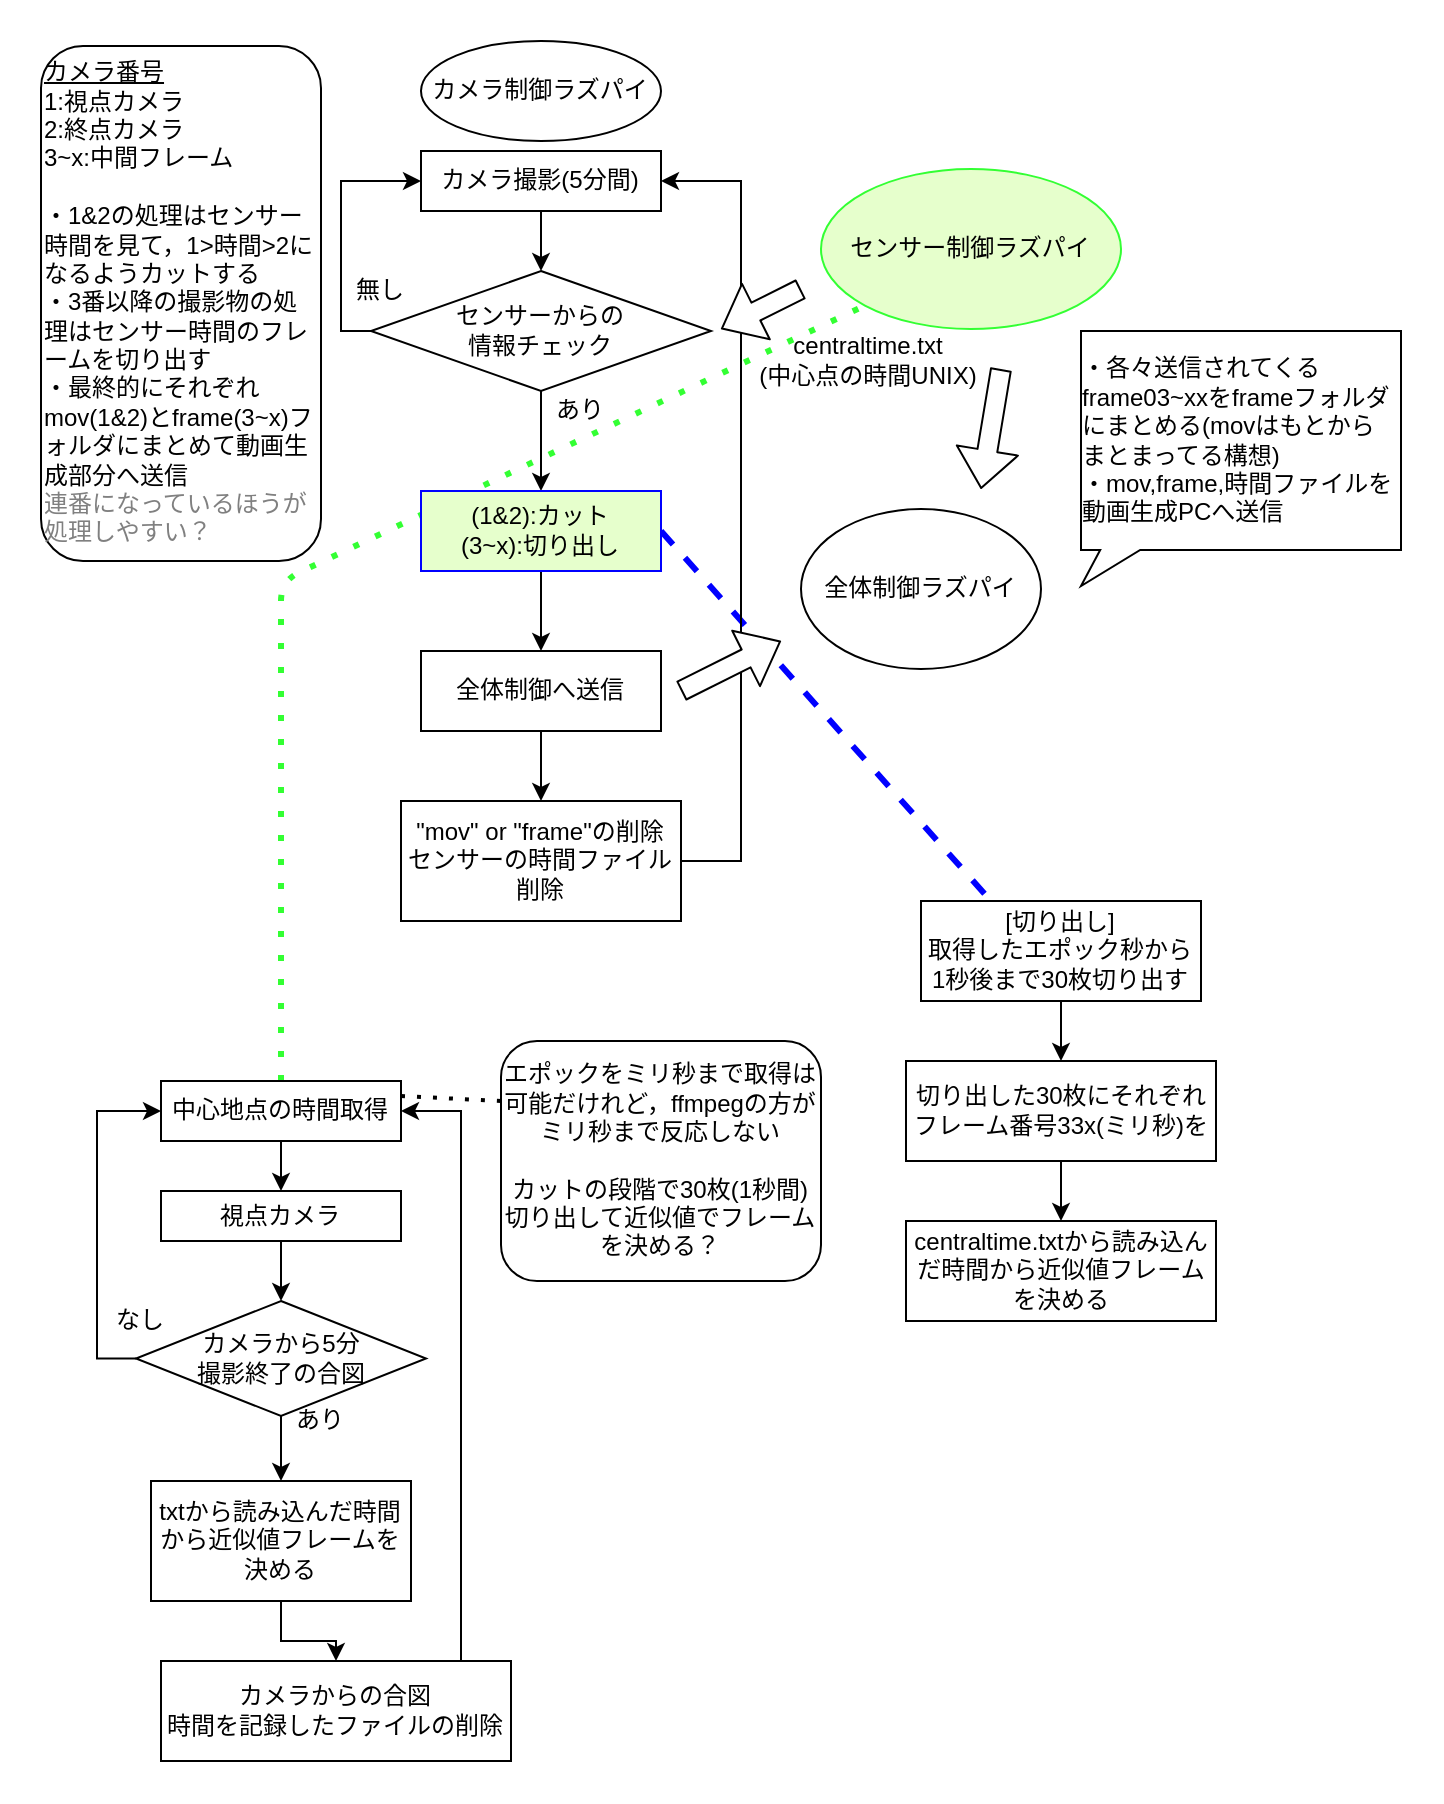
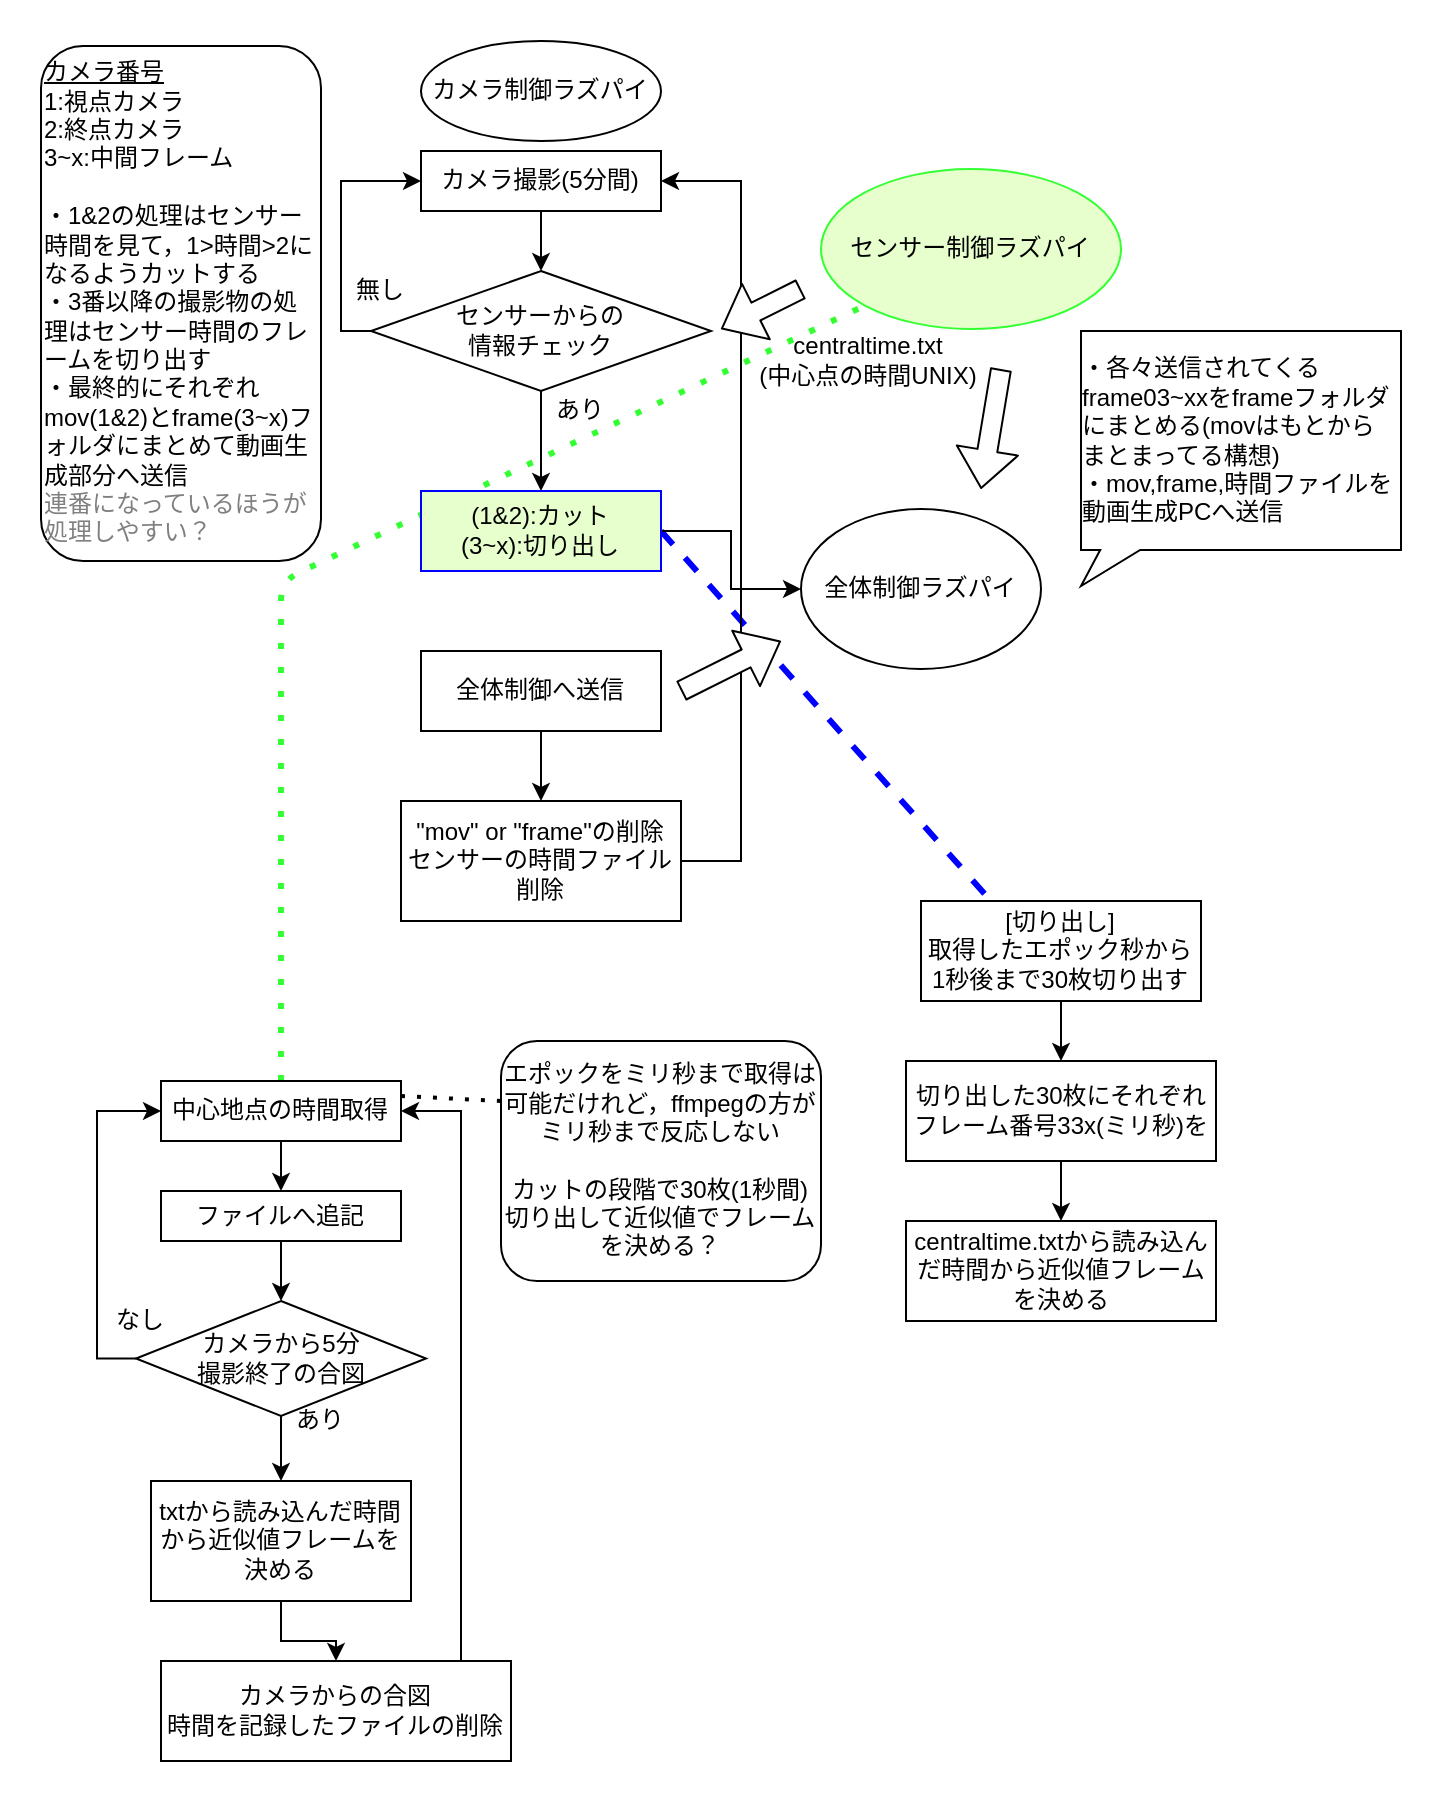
  <mxCell id="0" />
  <mxCell id="1" parent="0" />
  <mxCell id="2" value="" style="endArrow=none;dashed=1;html=1;strokeWidth=3;fillColor=#FFFFFF;exitX=1;exitY=0.5;exitDx=0;exitDy=0;entryX=0.25;entryY=0;entryDx=0;entryDy=0;strokeColor=#0000FF;" edge="1" parent="1" source="12" target="42"><mxGeometry width="50" height="50" relative="1" as="geometry"><mxPoint x="520" y="430" as="sourcePoint" /><mxPoint x="520" y="490" as="targetPoint" /></mxGeometry></mxCell>
  <mxCell id="3" value="" style="endArrow=none;dashed=1;html=1;dashPattern=1 3;strokeWidth=3;entryX=0;entryY=1;entryDx=0;entryDy=0;exitX=0.5;exitY=0;exitDx=0;exitDy=0;fillColor=#cdeb8b;strokeColor=#33FF33;" edge="1" parent="1" source="27" target="19"><mxGeometry width="50" height="50" relative="1" as="geometry"><mxPoint x="140" y="530" as="sourcePoint" /><mxPoint x="200" y="310" as="targetPoint" /><Array as="points"><mxPoint x="140" y="290" /></Array></mxGeometry></mxCell>
  <mxCell id="4" style="edgeStyle=orthogonalEdgeStyle;rounded=0;orthogonalLoop=1;jettySize=auto;html=1;entryX=1;entryY=0.5;entryDx=0;entryDy=0;" edge="1" parent="1" source="20" target="6"><mxGeometry relative="1" as="geometry"><mxPoint x="380" y="80" as="targetPoint" /><Array as="points"><mxPoint x="370" y="430" /><mxPoint x="370" y="90" /></Array></mxGeometry></mxCell>
  <mxCell id="5" style="edgeStyle=orthogonalEdgeStyle;rounded=0;orthogonalLoop=1;jettySize=auto;html=1;exitX=0.5;exitY=1;exitDx=0;exitDy=0;" edge="1" parent="1" source="6" target="9"><mxGeometry relative="1" as="geometry" /></mxCell>
  <mxCell id="6" value="カメラ撮影(5分間)" style="rounded=0;whiteSpace=wrap;html=1;" vertex="1" parent="1"><mxGeometry x="210" y="75" width="120" height="30" as="geometry" /></mxCell>
  <mxCell id="7" style="edgeStyle=orthogonalEdgeStyle;rounded=0;orthogonalLoop=1;jettySize=auto;html=1;exitX=0;exitY=0.5;exitDx=0;exitDy=0;entryX=0;entryY=0.5;entryDx=0;entryDy=0;" edge="1" parent="1" source="9" target="6"><mxGeometry relative="1" as="geometry"><Array as="points"><mxPoint x="170" y="165" /><mxPoint x="170" y="90" /></Array></mxGeometry></mxCell>
  <mxCell id="8" style="edgeStyle=orthogonalEdgeStyle;rounded=0;orthogonalLoop=1;jettySize=auto;html=1;exitX=0.5;exitY=1;exitDx=0;exitDy=0;" edge="1" parent="1" source="9" target="12"><mxGeometry relative="1" as="geometry" /></mxCell>
  <mxCell id="9" value="センサーからの&lt;br&gt;情報チェック" style="rhombus;whiteSpace=wrap;html=1;" vertex="1" parent="1"><mxGeometry x="185" y="135" width="170" height="60" as="geometry" /></mxCell>
  <mxCell id="10" value="無し" style="text;html=1;strokeColor=none;fillColor=none;align=center;verticalAlign=middle;whiteSpace=wrap;rounded=0;" vertex="1" parent="1"><mxGeometry x="170" y="135" width="40" height="20" as="geometry" /></mxCell>
- <mxCell id="11" value="" style="edgeStyle=orthogonalEdgeStyle;rounded=0;orthogonalLoop=1;jettySize=auto;html=1;" edge="1" parent="1" source="12" target="15"><mxGeometry relative="1" as="geometry" /></mxCell>
+ <mxCell id="11" value="" style="edgeStyle=orthogonalEdgeStyle;rounded=0;orthogonalLoop=1;jettySize=auto;html=1;" edge="1" parent="1" source="12" target="18"><mxGeometry relative="1" as="geometry" /></mxCell>
  <mxCell id="12" value="(1&amp;amp;2):カット&lt;br&gt;(3~x):切り出し" style="rounded=0;whiteSpace=wrap;html=1;strokeColor=#0000FF;fillColor=#e6ffcc;" vertex="1" parent="1"><mxGeometry x="210" y="245" width="120" height="40" as="geometry" /></mxCell>
  <mxCell id="13" value="&lt;u&gt;カメラ番号&lt;/u&gt;&lt;br&gt;1:視点カメラ&lt;br&gt;2:終点カメラ&lt;br&gt;3~x:中間フレーム&lt;br&gt;&lt;br&gt;・1&amp;amp;2の処理はセンサー時間を見て，1&amp;gt;時間&amp;gt;2になるようカットする&lt;br&gt;・3番以降の撮影物の処理はセンサー時間のフレームを切り出す&lt;br&gt;・最終的にそれぞれmov(1&amp;amp;2)とframe(3~x)フォルダにまとめて動画生成部分へ送信&lt;br&gt;&lt;font color=&quot;#808080&quot;&gt;連番になっているほうが処理しやすい？&lt;/font&gt;" style="text;html=1;fillColor=none;align=left;verticalAlign=middle;whiteSpace=wrap;rounded=1;strokeColor=#000000;" vertex="1" parent="1"><mxGeometry y="22.5" width="140" height="257.5" as="geometry" x="20" /></mxCell>
  <mxCell id="14" value="" style="edgeStyle=orthogonalEdgeStyle;rounded=0;orthogonalLoop=1;jettySize=auto;html=1;" edge="1" parent="1" source="15" target="20"><mxGeometry relative="1" as="geometry" /></mxCell>
  <mxCell id="15" value="全体制御へ送信" style="whiteSpace=wrap;html=1;rounded=0;" vertex="1" parent="1"><mxGeometry x="210" y="325" width="120" height="40" as="geometry" /></mxCell>
  <mxCell id="16" value="あり" style="text;html=1;strokeColor=none;fillColor=none;align=center;verticalAlign=middle;whiteSpace=wrap;rounded=0;" vertex="1" parent="1"><mxGeometry x="270" y="195" width="40" height="20" as="geometry" /></mxCell>
  <mxCell id="17" value="" style="shape=flexArrow;endArrow=classic;html=1;fillColor=#FFFFFF;" edge="1" parent="1"><mxGeometry width="50" height="50" relative="1" as="geometry"><mxPoint x="340" y="345" as="sourcePoint" /><mxPoint x="390" y="320" as="targetPoint" /></mxGeometry></mxCell>
  <mxCell id="18" value="全体制御ラズパイ" style="ellipse;whiteSpace=wrap;html=1;" vertex="1" parent="1"><mxGeometry x="400" y="254" width="120" height="80" as="geometry" /></mxCell>
  <mxCell id="19" value="センサー制御ラズパイ" style="ellipse;whiteSpace=wrap;html=1;strokeColor=#33FF33;fillColor=#E6FFCC;" vertex="1" parent="1"><mxGeometry x="410" y="84" width="150" height="80" as="geometry" /></mxCell>
  <mxCell id="20" value="&quot;mov&quot; or &quot;frame&quot;の削除&lt;br&gt;センサーの時間ファイル削除" style="whiteSpace=wrap;html=1;rounded=0;" vertex="1" parent="1"><mxGeometry x="200" y="400" width="140" height="60" as="geometry" /></mxCell>
  <mxCell id="21" value="centraltime.txt&lt;br&gt;(中心点の時間UNIX)" style="text;html=1;strokeColor=none;fillColor=none;align=center;verticalAlign=middle;whiteSpace=wrap;rounded=0;" vertex="1" parent="1"><mxGeometry x="369" y="165" width="130" height="30" as="geometry" /></mxCell>
  <mxCell id="22" value="" style="shape=flexArrow;endArrow=classic;html=1;" edge="1" parent="1"><mxGeometry width="50" height="50" relative="1" as="geometry"><mxPoint x="500" y="184" as="sourcePoint" /><mxPoint x="490" y="244" as="targetPoint" /></mxGeometry></mxCell>
  <mxCell id="23" value="カメラ制御ラズパイ" style="ellipse;whiteSpace=wrap;html=1;" vertex="1" parent="1"><mxGeometry x="210" y="20" width="120" height="50" as="geometry" /></mxCell>
  <mxCell id="24" value="" style="shape=flexArrow;endArrow=classic;html=1;fillColor=#FFFFFF;" edge="1" parent="1"><mxGeometry width="50" height="50" relative="1" as="geometry"><mxPoint x="400" y="144" as="sourcePoint" /><mxPoint x="360" y="164" as="targetPoint" /><Array as="points"><mxPoint x="400" y="144" /></Array></mxGeometry></mxCell>
  <mxCell id="25" value="&lt;div style=&quot;text-align: left&quot;&gt;&lt;span&gt;・各々送信されてくるframe03~xxをframeフォルダにまとめる(movはもとからまとまってる構想)&lt;/span&gt;&lt;/div&gt;&lt;div style=&quot;text-align: left&quot;&gt;&lt;span&gt;・mov,frame,時間ファイルを動画生成PCへ送信&lt;/span&gt;&lt;/div&gt;" style="shape=callout;whiteSpace=wrap;html=1;perimeter=calloutPerimeter;position2=0;size=18;position=0.06;base=20;rotation=0;" vertex="1" parent="1"><mxGeometry x="540" y="165" width="160" height="127.5" as="geometry" /></mxCell>
  <mxCell id="26" value="" style="edgeStyle=orthogonalEdgeStyle;rounded=0;orthogonalLoop=1;jettySize=auto;html=1;fillColor=#FFFFFF;" edge="1" parent="1" source="27" target="29"><mxGeometry relative="1" as="geometry" /></mxCell>
  <mxCell id="27" value="中心地点の時間取得" style="rounded=0;whiteSpace=wrap;html=1;" vertex="1" parent="1"><mxGeometry x="80" y="540" width="120" height="30" as="geometry" /></mxCell>
  <mxCell id="28" value="" style="edgeStyle=orthogonalEdgeStyle;rounded=0;orthogonalLoop=1;jettySize=auto;html=1;fillColor=#FFFFFF;" edge="1" parent="1" source="29" target="32"><mxGeometry relative="1" as="geometry" /></mxCell>
- <mxCell id="29" value="視点カメラ" style="whiteSpace=wrap;html=1;rounded=0;" vertex="1" parent="1"><mxGeometry x="80" y="595" width="120" height="25" as="geometry" /></mxCell>
+ <mxCell id="29" value="ファイルへ追記" style="whiteSpace=wrap;html=1;rounded=0;" vertex="1" parent="1"><mxGeometry x="80" y="595" width="120" height="25" as="geometry" /></mxCell>
  <mxCell id="30" style="edgeStyle=orthogonalEdgeStyle;rounded=0;orthogonalLoop=1;jettySize=auto;html=1;entryX=0;entryY=0.5;entryDx=0;entryDy=0;fillColor=#FFFFFF;" edge="1" parent="1" source="32" target="27"><mxGeometry relative="1" as="geometry"><Array as="points"><mxPoint x="48" y="679" /><mxPoint x="48" y="555" /></Array></mxGeometry></mxCell>
  <mxCell id="31" value="" style="edgeStyle=orthogonalEdgeStyle;rounded=0;orthogonalLoop=1;jettySize=auto;html=1;fillColor=#FFFFFF;" edge="1" parent="1" source="32" target="35"><mxGeometry relative="1" as="geometry" /></mxCell>
  <mxCell id="32" value="カメラから5分&lt;br&gt;撮影終了の合図" style="rhombus;whiteSpace=wrap;html=1;rounded=0;" vertex="1" parent="1"><mxGeometry x="67.5" y="650" width="145" height="57.5" as="geometry" /></mxCell>
  <mxCell id="33" value="なし" style="text;html=1;strokeColor=none;fillColor=none;align=center;verticalAlign=middle;whiteSpace=wrap;rounded=0;" vertex="1" parent="1"><mxGeometry x="50" y="650" width="40" height="20" as="geometry" /></mxCell>
  <mxCell id="34" value="" style="edgeStyle=orthogonalEdgeStyle;rounded=0;orthogonalLoop=1;jettySize=auto;html=1;fillColor=#FFFFFF;" edge="1" parent="1" source="35" target="38"><mxGeometry relative="1" as="geometry" /></mxCell>
  <mxCell id="35" value="txtから読み込んだ時間から近似値フレームを決める" style="whiteSpace=wrap;html=1;rounded=0;" vertex="1" parent="1"><mxGeometry x="75" y="740" width="130" height="60" as="geometry" /></mxCell>
  <mxCell id="36" value="あり" style="text;html=1;strokeColor=none;fillColor=none;align=center;verticalAlign=middle;whiteSpace=wrap;rounded=0;" vertex="1" parent="1"><mxGeometry x="140" y="700" width="40" height="20" as="geometry" /></mxCell>
  <mxCell id="37" style="edgeStyle=orthogonalEdgeStyle;rounded=0;orthogonalLoop=1;jettySize=auto;html=1;entryX=1;entryY=0.5;entryDx=0;entryDy=0;fillColor=#FFFFFF;" edge="1" parent="1" source="38" target="27"><mxGeometry relative="1" as="geometry"><Array as="points"><mxPoint x="230" y="860" /><mxPoint x="230" y="555" /></Array></mxGeometry></mxCell>
  <mxCell id="38" value="カメラからの合図&lt;br&gt;時間を記録したファイルの削除" style="whiteSpace=wrap;html=1;rounded=0;" vertex="1" parent="1"><mxGeometry x="80" y="830" width="175" height="50" as="geometry" /></mxCell>
  <mxCell id="39" value="エポックをミリ秒まで取得は可能だけれど，ffmpegの方がミリ秒まで反応しない&lt;br&gt;&lt;br&gt;カットの段階で30枚(1秒間)切り出して近似値でフレームを決める？" style="text;html=1;fillColor=none;align=center;verticalAlign=middle;whiteSpace=wrap;rounded=1;strokeColor=#000000;" vertex="1" parent="1"><mxGeometry x="250" y="520" width="160" height="120" as="geometry" /></mxCell>
  <mxCell id="40" value="" style="endArrow=none;dashed=1;html=1;dashPattern=1 3;strokeWidth=2;fillColor=#FFFFFF;entryX=0;entryY=0.25;entryDx=0;entryDy=0;exitX=1;exitY=0.25;exitDx=0;exitDy=0;" edge="1" parent="1" source="27" target="39"><mxGeometry width="50" height="50" relative="1" as="geometry"><mxPoint x="150" y="480" as="sourcePoint" /><mxPoint x="200" y="430" as="targetPoint" /></mxGeometry></mxCell>
  <mxCell id="41" value="" style="edgeStyle=orthogonalEdgeStyle;rounded=0;orthogonalLoop=1;jettySize=auto;html=1;strokeWidth=1;fillColor=#FFFFFF;" edge="1" parent="1" source="42" target="44"><mxGeometry relative="1" as="geometry" /></mxCell>
  <mxCell id="42" value="[切り出し]&lt;br&gt;取得したエポック秒から1秒後まで30枚切り出す" style="rounded=0;whiteSpace=wrap;html=1;" vertex="1" parent="1"><mxGeometry x="460" y="450" width="140" height="50" as="geometry" /></mxCell>
  <mxCell id="43" value="" style="edgeStyle=orthogonalEdgeStyle;rounded=0;orthogonalLoop=1;jettySize=auto;html=1;strokeColor=#000000;strokeWidth=1;fillColor=#FFFFFF;" edge="1" parent="1" source="44" target="45"><mxGeometry relative="1" as="geometry" /></mxCell>
  <mxCell id="44" value="切り出した30枚にそれぞれフレーム番号33x(ミリ秒)を" style="rounded=0;whiteSpace=wrap;html=1;" vertex="1" parent="1"><mxGeometry x="452.5" y="530" width="155" height="50" as="geometry" /></mxCell>
  <mxCell id="45" value="centraltime.txtから読み込んだ時間から近似値フレームを決める" style="rounded=0;whiteSpace=wrap;html=1;" vertex="1" parent="1"><mxGeometry x="452.5" y="610" width="155" height="50" as="geometry" /></mxCell>
